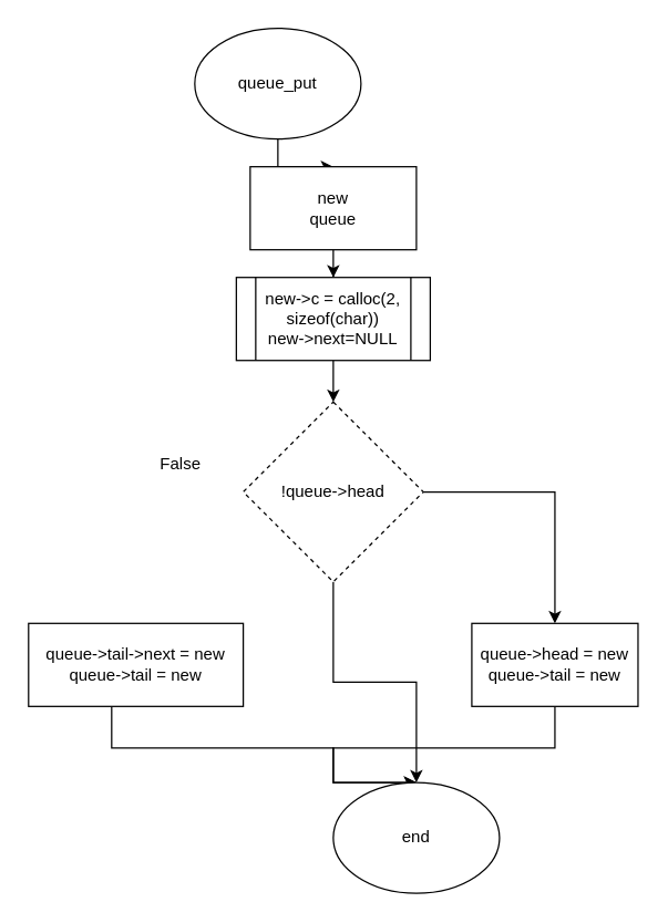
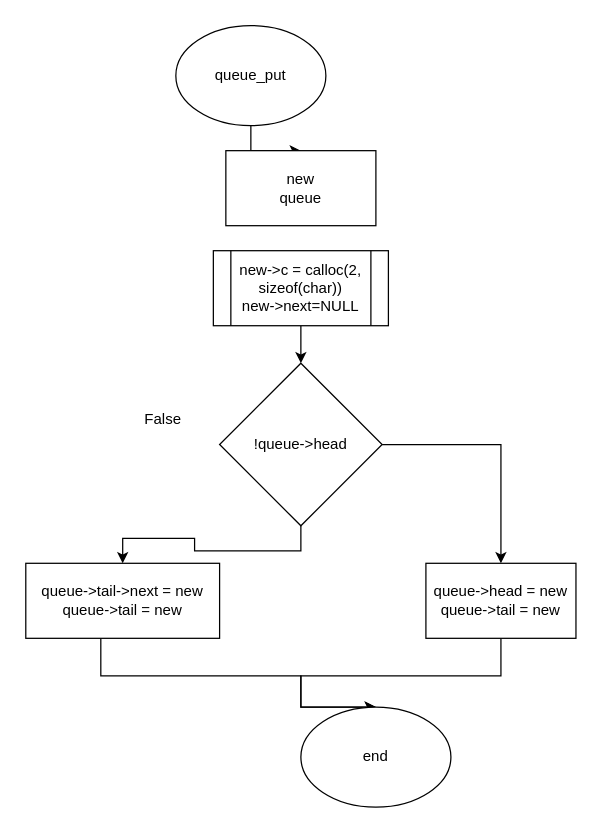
  <mxCell id="0" />
  <mxCell id="1" parent="0" />
  <mxCell id="2" style="edgeStyle=orthogonalEdgeStyle;rounded=0;orthogonalLoop=1;jettySize=auto;html=1;entryX=0.5;entryY=0;entryDx=0;entryDy=0;" edge="1" parent="1" source="3" target="5"><mxGeometry relative="1" as="geometry" /></mxCell>
  <mxCell id="3" value="queue_put" style="ellipse;whiteSpace=wrap;html=1;" vertex="1" parent="1"><mxGeometry x="140" y="20" width="120" height="80" as="geometry" /></mxCell>
- <mxCell id="4" style="edgeStyle=orthogonalEdgeStyle;rounded=0;orthogonalLoop=1;jettySize=auto;html=1;entryX=0.5;entryY=0;entryDx=0;entryDy=0;" edge="1" parent="1" source="5" target="7"><mxGeometry relative="1" as="geometry" /></mxCell>
  <mxCell id="5" value="new&lt;br&gt;queue" style="rounded=0;whiteSpace=wrap;html=1;" vertex="1" parent="1"><mxGeometry x="180" y="120" width="120" height="60" as="geometry" /></mxCell>
  <mxCell id="6" style="edgeStyle=orthogonalEdgeStyle;rounded=0;orthogonalLoop=1;jettySize=auto;html=1;entryX=0.5;entryY=0;entryDx=0;entryDy=0;" edge="1" parent="1" source="7" target="10"><mxGeometry relative="1" as="geometry" /></mxCell>
  <mxCell id="7" value="new-&amp;gt;c = calloc(2, sizeof(char))&lt;br&gt;new-&amp;gt;next=NULL" style="shape=process;whiteSpace=wrap;html=1;backgroundOutline=1;" vertex="1" parent="1"><mxGeometry x="170" y="200" width="140" height="60" as="geometry" /></mxCell>
- <mxCell id="8" style="edgeStyle=orthogonalEdgeStyle;rounded=0;orthogonalLoop=1;jettySize=auto;html=1;" edge="1" parent="1" source="10" target="15"><mxGeometry relative="1" as="geometry" /></mxCell>
+ <mxCell id="8" style="edgeStyle=orthogonalEdgeStyle;rounded=0;orthogonalLoop=1;jettySize=auto;html=1;entryX=0.5;entryY=0;entryDx=0;entryDy=0;" edge="1" parent="1" source="10" target="14"><mxGeometry relative="1" as="geometry" /></mxCell>
  <mxCell id="9" style="edgeStyle=orthogonalEdgeStyle;rounded=0;orthogonalLoop=1;jettySize=auto;html=1;entryX=0.5;entryY=0;entryDx=0;entryDy=0;" edge="1" parent="1" source="10" target="12"><mxGeometry relative="1" as="geometry" /></mxCell>
- <mxCell id="10" value="!queue-&amp;gt;head" style="rhombus;whiteSpace=wrap;html=1;dashed=1;" vertex="1" parent="1"><mxGeometry x="175" y="290" width="130" height="130" as="geometry" /></mxCell>
+ <mxCell id="10" value="!queue-&amp;gt;head" style="rhombus;whiteSpace=wrap;html=1;" vertex="1" parent="1"><mxGeometry x="175" y="290" width="130" height="130" as="geometry" /></mxCell>
  <mxCell id="11" style="edgeStyle=orthogonalEdgeStyle;rounded=0;orthogonalLoop=1;jettySize=auto;html=1;entryX=0.5;entryY=0;entryDx=0;entryDy=0;" edge="1" parent="1" source="12" target="15"><mxGeometry relative="1" as="geometry"><Array as="points"><mxPoint x="400" y="540" /><mxPoint x="240" y="540" /></Array></mxGeometry></mxCell>
  <mxCell id="12" value="queue-&amp;gt;head = new&lt;br&gt;queue-&amp;gt;tail = new" style="rounded=0;whiteSpace=wrap;html=1;" vertex="1" parent="1"><mxGeometry x="340" y="450" width="120" height="60" as="geometry" /></mxCell>
  <mxCell id="13" style="edgeStyle=orthogonalEdgeStyle;rounded=0;orthogonalLoop=1;jettySize=auto;html=1;entryX=0.5;entryY=0;entryDx=0;entryDy=0;" edge="1" parent="1" source="14" target="15"><mxGeometry relative="1" as="geometry"><Array as="points"><mxPoint x="80" y="540" /><mxPoint x="240" y="540" /></Array></mxGeometry></mxCell>
  <mxCell id="14" value="queue-&amp;gt;tail-&amp;gt;next = new&lt;br&gt;queue-&amp;gt;tail = new" style="rounded=0;whiteSpace=wrap;html=1;" vertex="1" parent="1"><mxGeometry x="20" y="450" width="155" height="60" as="geometry" /></mxCell>
  <mxCell id="15" value="end" style="ellipse;whiteSpace=wrap;html=1;" vertex="1" parent="1"><mxGeometry x="240" y="565" width="120" height="80" as="geometry" /></mxCell>
  <mxCell id="16" value="False" style="text;html=1;strokeColor=none;fillColor=none;align=center;verticalAlign=middle;whiteSpace=wrap;rounded=0;" vertex="1" parent="1"><mxGeometry x="100" y="320" width="60" height="30" as="geometry" /></mxCell>
